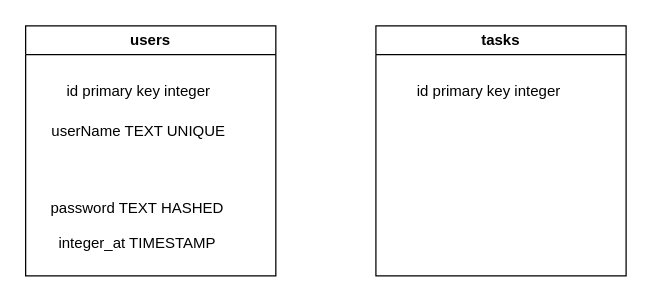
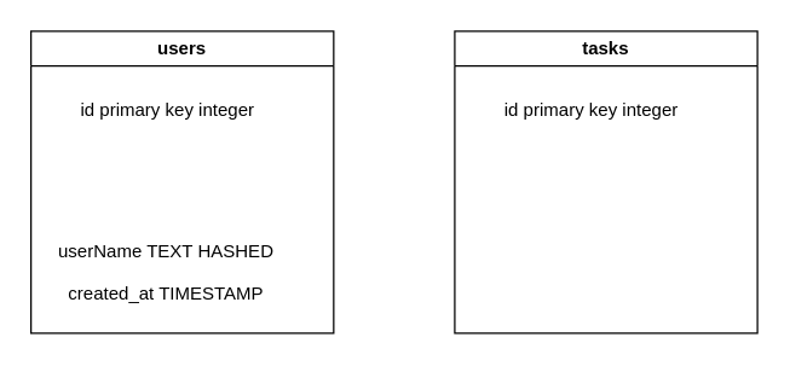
  <mxCell id="0" />
  <mxCell id="1" parent="0" />
  <mxCell id="2" value="users" style="swimlane;whiteSpace=wrap;html=1;" vertex="1" parent="1"><mxGeometry x="20" y="20" width="200" height="200" as="geometry" /></mxCell>
  <mxCell id="3" value="id primary key integer" style="text;html=1;align=center;verticalAlign=middle;resizable=0;points=[];autosize=1;strokeColor=none;fillColor=none;" vertex="1" parent="2"><mxGeometry x="20" y="38" width="140" height="30" as="geometry" /></mxCell>
- <mxCell id="4" value="userName TEXT UNIQUE" style="text;html=1;align=center;verticalAlign=middle;resizable=0;points=[];autosize=1;strokeColor=none;fillColor=none;" vertex="1" parent="1"><mxGeometry x="30" y="90" width="160" height="30" as="geometry" /></mxCell>
- <mxCell id="5" value="password TEXT HASHED" style="text;html=1;align=center;verticalAlign=middle;resizable=0;points=[];autosize=1;strokeColor=none;fillColor=none;" vertex="1" parent="1"><mxGeometry x="29" y="151" width="160" height="30" as="geometry" /></mxCell>
+ <mxCell id="5" value="userName TEXT HASHED" style="text;html=1;align=center;verticalAlign=middle;resizable=0;points=[];autosize=1;strokeColor=none;fillColor=none;" vertex="1" parent="1"><mxGeometry x="29" y="151" width="160" height="30" as="geometry" /></mxCell>
  <mxCell id="6" value="tasks" style="swimlane;whiteSpace=wrap;html=1;" vertex="1" parent="1"><mxGeometry x="300" y="20" width="200" height="200" as="geometry" /></mxCell>
  <mxCell id="7" value="id primary key integer" style="text;html=1;align=center;verticalAlign=middle;resizable=0;points=[];autosize=1;strokeColor=none;fillColor=none;" vertex="1" parent="6"><mxGeometry x="20" y="38" width="140" height="30" as="geometry" /></mxCell>
- <mxCell id="8" value="integer_at TIMESTAMP" style="text;html=1;align=center;verticalAlign=middle;resizable=0;points=[];autosize=1;strokeColor=none;fillColor=none;" vertex="1" parent="1"><mxGeometry x="34" y="179" width="150" height="30" as="geometry" /></mxCell>
+ <mxCell id="8" value="created_at TIMESTAMP" style="text;html=1;align=center;verticalAlign=middle;resizable=0;points=[];autosize=1;strokeColor=none;fillColor=none;" vertex="1" parent="1"><mxGeometry x="34" y="179" width="150" height="30" as="geometry" /></mxCell>
